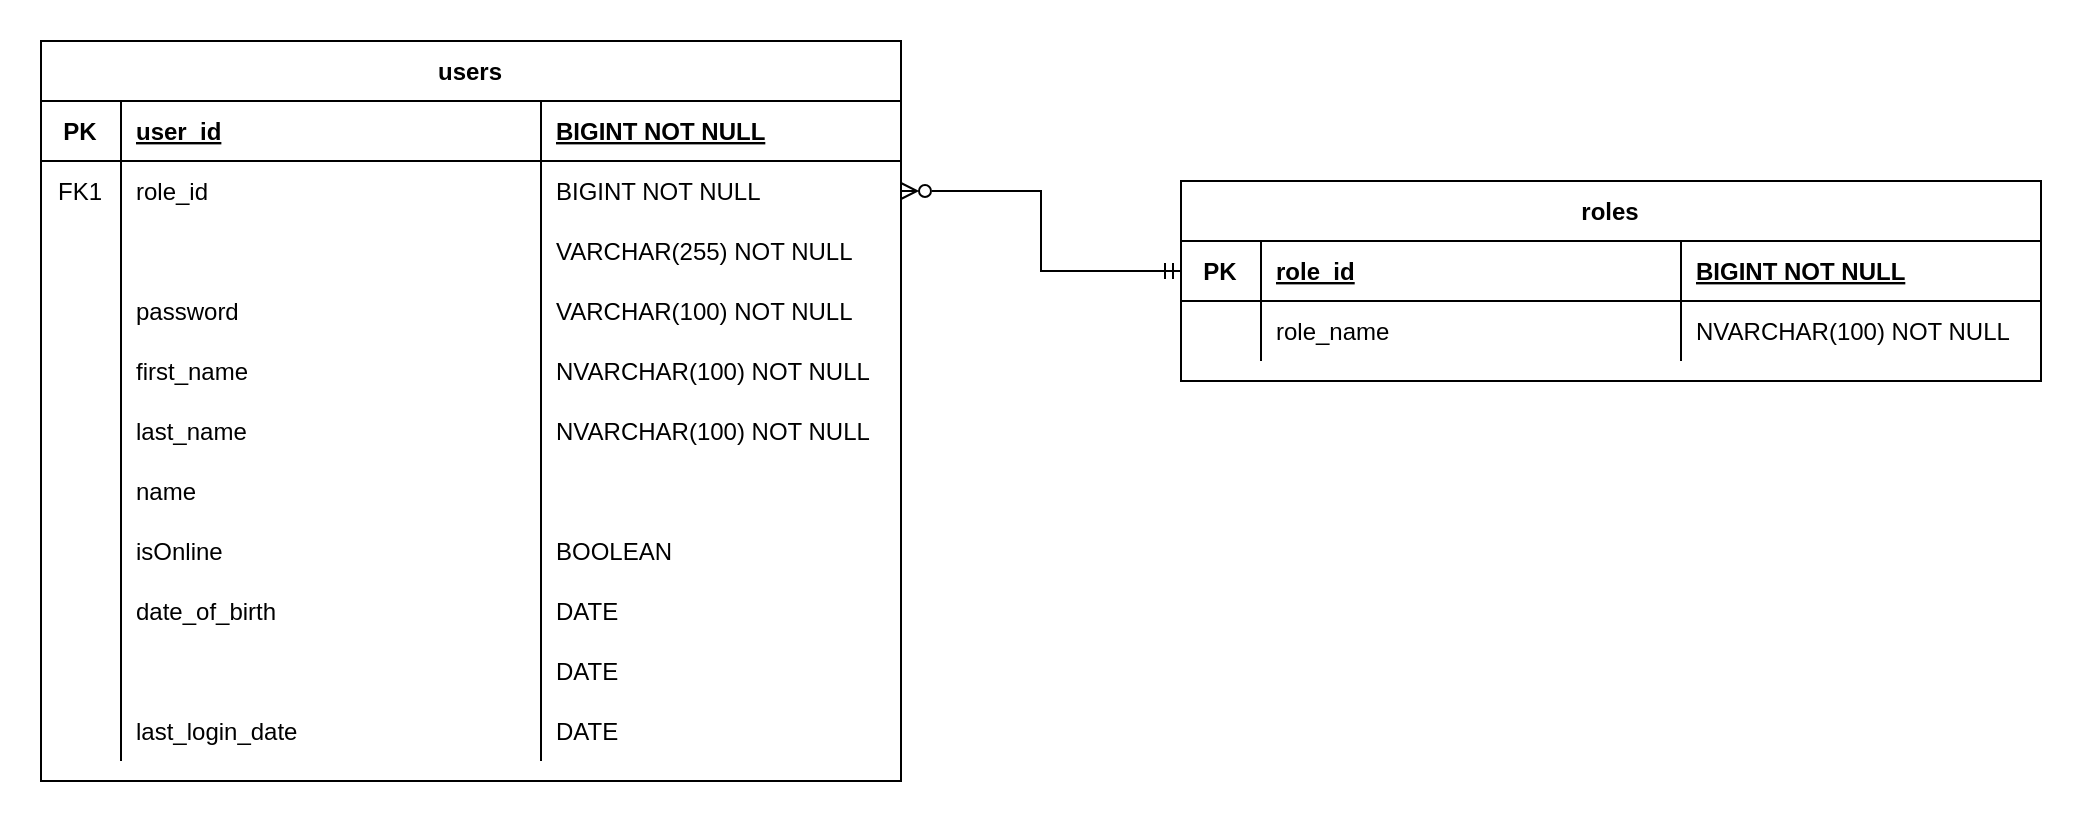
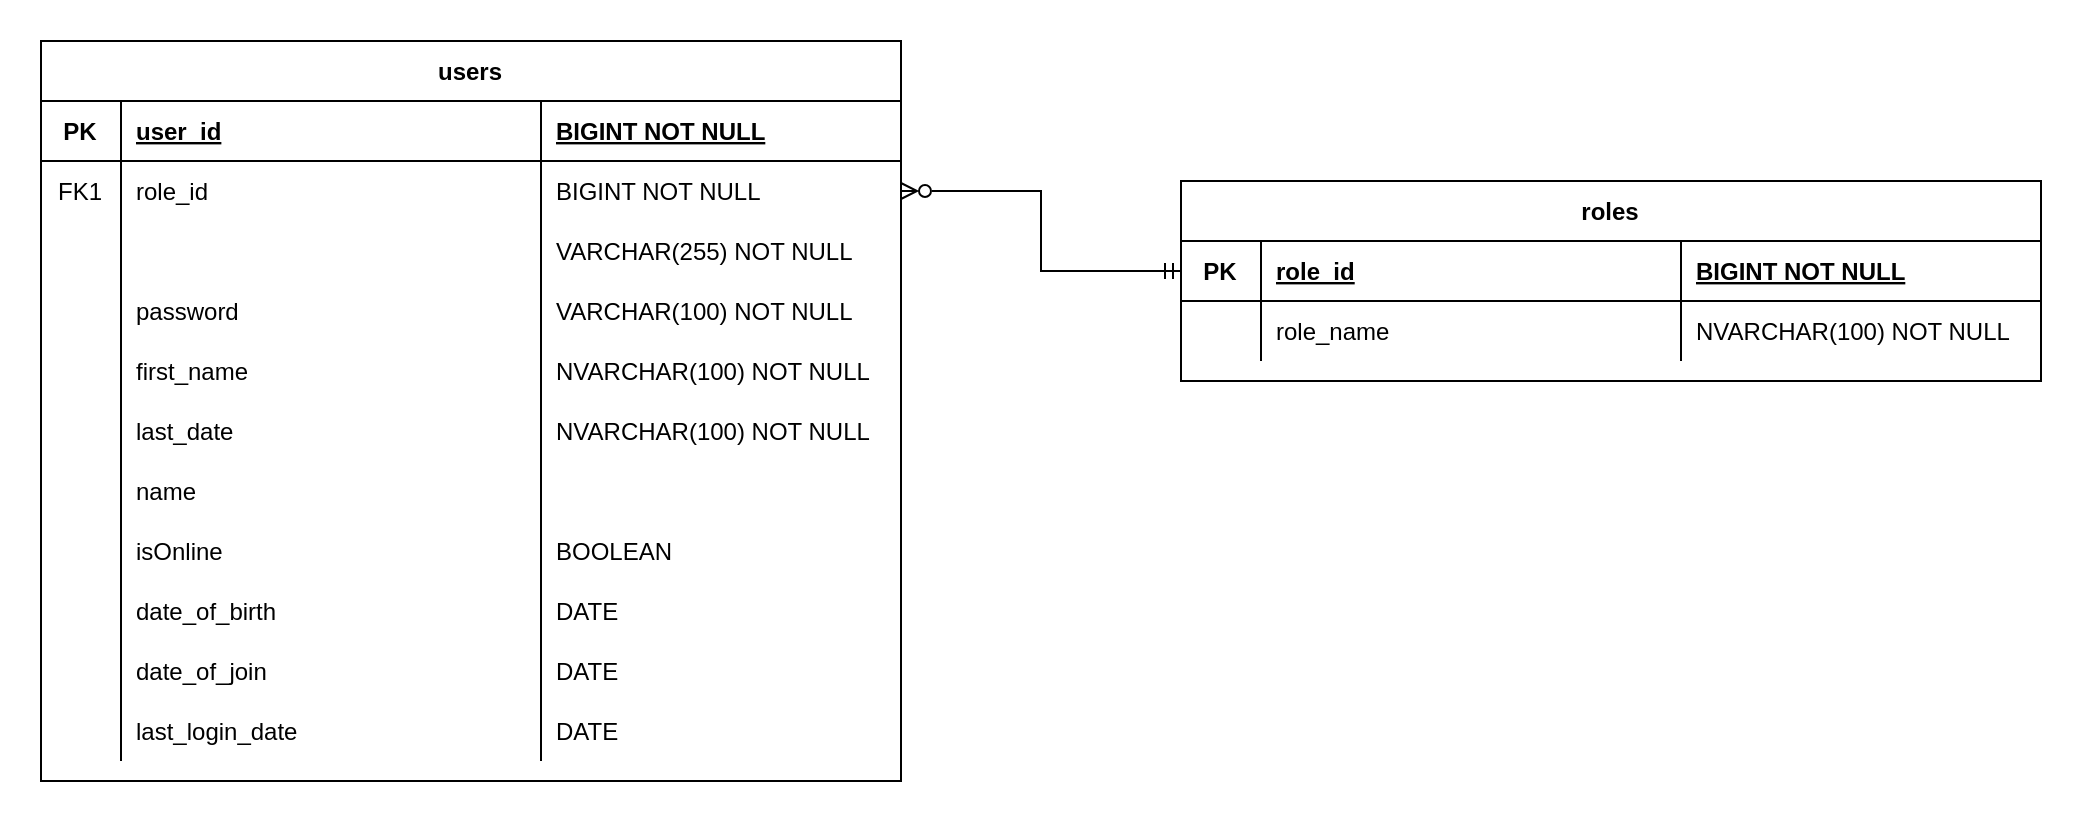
  <mxCell id="0" />
  <mxCell id="1" parent="0" />
  <mxCell id="2" value="users" style="shape=table;startSize=30;container=1;collapsible=1;childLayout=tableLayout;fixedRows=1;rowLines=0;fontStyle=1;align=center;resizeLast=1;" parent="1" vertex="1"><mxGeometry x="20" y="20" width="430" height="370" as="geometry" /></mxCell>
  <mxCell id="3" value="" style="shape=partialRectangle;collapsible=0;dropTarget=0;pointerEvents=0;fillColor=none;points=[[0,0.5],[1,0.5]];portConstraint=eastwest;top=0;left=0;right=0;bottom=1;" parent="2" vertex="1"><mxGeometry y="30" width="430" height="30" as="geometry" /></mxCell>
  <mxCell id="4" value="PK" style="shape=partialRectangle;overflow=hidden;connectable=0;fillColor=none;top=0;left=0;bottom=0;right=0;fontStyle=1;" parent="3" vertex="1"><mxGeometry width="40" height="30" as="geometry"><mxRectangle width="40" height="30" as="alternateBounds" /></mxGeometry></mxCell>
  <mxCell id="5" value="user_id" style="shape=partialRectangle;overflow=hidden;connectable=0;fillColor=none;top=0;left=0;bottom=0;right=0;align=left;spacingLeft=6;fontStyle=5;" parent="3" vertex="1"><mxGeometry x="40" width="210" height="30" as="geometry"><mxRectangle width="210" height="30" as="alternateBounds" /></mxGeometry></mxCell>
  <mxCell id="6" value="BIGINT NOT NULL" style="shape=partialRectangle;overflow=hidden;connectable=0;fillColor=none;top=0;left=0;bottom=0;right=0;align=left;spacingLeft=6;fontStyle=5;" vertex="1" parent="3"><mxGeometry x="250" width="180" height="30" as="geometry"><mxRectangle width="180" height="30" as="alternateBounds" /></mxGeometry></mxCell>
  <mxCell id="7" style="shape=partialRectangle;collapsible=0;dropTarget=0;pointerEvents=0;fillColor=none;points=[[0,0.5],[1,0.5]];portConstraint=eastwest;top=0;left=0;right=0;bottom=0;" vertex="1" parent="2"><mxGeometry y="60" width="430" height="30" as="geometry" /></mxCell>
  <mxCell id="8" value="FK1" style="shape=partialRectangle;overflow=hidden;connectable=0;fillColor=none;top=0;left=0;bottom=0;right=0;" vertex="1" parent="7"><mxGeometry width="40" height="30" as="geometry"><mxRectangle width="40" height="30" as="alternateBounds" /></mxGeometry></mxCell>
  <mxCell id="9" value="role_id" style="shape=partialRectangle;overflow=hidden;connectable=0;fillColor=none;top=0;left=0;bottom=0;right=0;align=left;spacingLeft=6;" vertex="1" parent="7"><mxGeometry x="40" width="210" height="30" as="geometry"><mxRectangle width="210" height="30" as="alternateBounds" /></mxGeometry></mxCell>
  <mxCell id="10" value="BIGINT NOT NULL" style="shape=partialRectangle;overflow=hidden;connectable=0;fillColor=none;top=0;left=0;bottom=0;right=0;align=left;spacingLeft=6;" vertex="1" parent="7"><mxGeometry x="250" width="180" height="30" as="geometry"><mxRectangle width="180" height="30" as="alternateBounds" /></mxGeometry></mxCell>
  <mxCell id="11" style="shape=partialRectangle;collapsible=0;dropTarget=0;pointerEvents=0;fillColor=none;points=[[0,0.5],[1,0.5]];portConstraint=eastwest;top=0;left=0;right=0;bottom=0;" vertex="1" parent="2"><mxGeometry y="90" width="430" height="30" as="geometry" /></mxCell>
  <mxCell id="12" style="shape=partialRectangle;overflow=hidden;connectable=0;fillColor=none;top=0;left=0;bottom=0;right=0;" vertex="1" parent="11"><mxGeometry width="40" height="30" as="geometry"><mxRectangle width="40" height="30" as="alternateBounds" /></mxGeometry></mxCell>
  <mxCell id="13" value="VARCHAR(255) NOT NULL" style="shape=partialRectangle;overflow=hidden;connectable=0;fillColor=none;top=0;left=0;bottom=0;right=0;align=left;spacingLeft=6;" vertex="1" parent="11"><mxGeometry x="250" width="180" height="30" as="geometry"><mxRectangle width="180" height="30" as="alternateBounds" /></mxGeometry></mxCell>
  <mxCell id="14" style="shape=partialRectangle;collapsible=0;dropTarget=0;pointerEvents=0;fillColor=none;points=[[0,0.5],[1,0.5]];portConstraint=eastwest;top=0;left=0;right=0;bottom=0;" vertex="1" parent="2"><mxGeometry y="120" width="430" height="30" as="geometry" /></mxCell>
  <mxCell id="15" style="shape=partialRectangle;overflow=hidden;connectable=0;fillColor=none;top=0;left=0;bottom=0;right=0;" vertex="1" parent="14"><mxGeometry width="40" height="30" as="geometry"><mxRectangle width="40" height="30" as="alternateBounds" /></mxGeometry></mxCell>
  <mxCell id="16" value="password" style="shape=partialRectangle;overflow=hidden;connectable=0;fillColor=none;top=0;left=0;bottom=0;right=0;align=left;spacingLeft=6;" vertex="1" parent="14"><mxGeometry x="40" width="210" height="30" as="geometry"><mxRectangle width="210" height="30" as="alternateBounds" /></mxGeometry></mxCell>
  <mxCell id="17" value="VARCHAR(100) NOT NULL" style="shape=partialRectangle;overflow=hidden;connectable=0;fillColor=none;top=0;left=0;bottom=0;right=0;align=left;spacingLeft=6;" vertex="1" parent="14"><mxGeometry x="250" width="180" height="30" as="geometry"><mxRectangle width="180" height="30" as="alternateBounds" /></mxGeometry></mxCell>
  <mxCell id="18" value="" style="shape=partialRectangle;collapsible=0;dropTarget=0;pointerEvents=0;fillColor=none;points=[[0,0.5],[1,0.5]];portConstraint=eastwest;top=0;left=0;right=0;bottom=0;" parent="2" vertex="1"><mxGeometry y="150" width="430" height="30" as="geometry" /></mxCell>
  <mxCell id="19" value="" style="shape=partialRectangle;overflow=hidden;connectable=0;fillColor=none;top=0;left=0;bottom=0;right=0;" parent="18" vertex="1"><mxGeometry width="40" height="30" as="geometry"><mxRectangle width="40" height="30" as="alternateBounds" /></mxGeometry></mxCell>
  <mxCell id="20" value="first_name" style="shape=partialRectangle;overflow=hidden;connectable=0;fillColor=none;top=0;left=0;bottom=0;right=0;align=left;spacingLeft=6;" parent="18" vertex="1"><mxGeometry x="40" width="210" height="30" as="geometry"><mxRectangle width="210" height="30" as="alternateBounds" /></mxGeometry></mxCell>
  <mxCell id="21" value="NVARCHAR(100) NOT NULL" style="shape=partialRectangle;overflow=hidden;connectable=0;fillColor=none;top=0;left=0;bottom=0;right=0;align=left;spacingLeft=6;" vertex="1" parent="18"><mxGeometry x="250" width="180" height="30" as="geometry"><mxRectangle width="180" height="30" as="alternateBounds" /></mxGeometry></mxCell>
  <mxCell id="22" style="shape=partialRectangle;collapsible=0;dropTarget=0;pointerEvents=0;fillColor=none;points=[[0,0.5],[1,0.5]];portConstraint=eastwest;top=0;left=0;right=0;bottom=0;" vertex="1" parent="2"><mxGeometry y="180" width="430" height="30" as="geometry" /></mxCell>
  <mxCell id="23" style="shape=partialRectangle;overflow=hidden;connectable=0;fillColor=none;top=0;left=0;bottom=0;right=0;" vertex="1" parent="22"><mxGeometry width="40" height="30" as="geometry"><mxRectangle width="40" height="30" as="alternateBounds" /></mxGeometry></mxCell>
- <mxCell id="24" value="last_name" style="shape=partialRectangle;overflow=hidden;connectable=0;fillColor=none;top=0;left=0;bottom=0;right=0;align=left;spacingLeft=6;" vertex="1" parent="22"><mxGeometry x="40" width="210" height="30" as="geometry"><mxRectangle width="210" height="30" as="alternateBounds" /></mxGeometry></mxCell>
+ <mxCell id="24" value="last_date" style="shape=partialRectangle;overflow=hidden;connectable=0;fillColor=none;top=0;left=0;bottom=0;right=0;align=left;spacingLeft=6;" vertex="1" parent="22"><mxGeometry x="40" width="210" height="30" as="geometry"><mxRectangle width="210" height="30" as="alternateBounds" /></mxGeometry></mxCell>
  <mxCell id="25" value="NVARCHAR(100) NOT NULL" style="shape=partialRectangle;overflow=hidden;connectable=0;fillColor=none;top=0;left=0;bottom=0;right=0;align=left;spacingLeft=6;" vertex="1" parent="22"><mxGeometry x="250" width="180" height="30" as="geometry"><mxRectangle width="180" height="30" as="alternateBounds" /></mxGeometry></mxCell>
  <mxCell id="26" style="shape=partialRectangle;collapsible=0;dropTarget=0;pointerEvents=0;fillColor=none;points=[[0,0.5],[1,0.5]];portConstraint=eastwest;top=0;left=0;right=0;bottom=0;" vertex="1" parent="2"><mxGeometry y="210" width="430" height="30" as="geometry" /></mxCell>
  <mxCell id="27" style="shape=partialRectangle;overflow=hidden;connectable=0;fillColor=none;top=0;left=0;bottom=0;right=0;" vertex="1" parent="26"><mxGeometry width="40" height="30" as="geometry"><mxRectangle width="40" height="30" as="alternateBounds" /></mxGeometry></mxCell>
  <mxCell id="28" value="name" style="shape=partialRectangle;overflow=hidden;connectable=0;fillColor=none;top=0;left=0;bottom=0;right=0;align=left;spacingLeft=6;" vertex="1" parent="26"><mxGeometry x="40" width="210" height="30" as="geometry"><mxRectangle width="210" height="30" as="alternateBounds" /></mxGeometry></mxCell>
  <mxCell id="29" style="shape=partialRectangle;collapsible=0;dropTarget=0;pointerEvents=0;fillColor=none;points=[[0,0.5],[1,0.5]];portConstraint=eastwest;top=0;left=0;right=0;bottom=0;" vertex="1" parent="2"><mxGeometry y="240" width="430" height="30" as="geometry" /></mxCell>
  <mxCell id="30" style="shape=partialRectangle;overflow=hidden;connectable=0;fillColor=none;top=0;left=0;bottom=0;right=0;" vertex="1" parent="29"><mxGeometry width="40" height="30" as="geometry"><mxRectangle width="40" height="30" as="alternateBounds" /></mxGeometry></mxCell>
  <mxCell id="31" value="isOnline" style="shape=partialRectangle;overflow=hidden;connectable=0;fillColor=none;top=0;left=0;bottom=0;right=0;align=left;spacingLeft=6;" vertex="1" parent="29"><mxGeometry x="40" width="210" height="30" as="geometry"><mxRectangle width="210" height="30" as="alternateBounds" /></mxGeometry></mxCell>
  <mxCell id="32" value="BOOLEAN" style="shape=partialRectangle;overflow=hidden;connectable=0;fillColor=none;top=0;left=0;bottom=0;right=0;align=left;spacingLeft=6;" vertex="1" parent="29"><mxGeometry x="250" width="180" height="30" as="geometry"><mxRectangle width="180" height="30" as="alternateBounds" /></mxGeometry></mxCell>
  <mxCell id="33" style="shape=partialRectangle;collapsible=0;dropTarget=0;pointerEvents=0;fillColor=none;points=[[0,0.5],[1,0.5]];portConstraint=eastwest;top=0;left=0;right=0;bottom=0;" vertex="1" parent="2"><mxGeometry y="270" width="430" height="30" as="geometry" /></mxCell>
  <mxCell id="34" style="shape=partialRectangle;overflow=hidden;connectable=0;fillColor=none;top=0;left=0;bottom=0;right=0;" vertex="1" parent="33"><mxGeometry width="40" height="30" as="geometry"><mxRectangle width="40" height="30" as="alternateBounds" /></mxGeometry></mxCell>
  <mxCell id="35" value="date_of_birth" style="shape=partialRectangle;overflow=hidden;connectable=0;fillColor=none;top=0;left=0;bottom=0;right=0;align=left;spacingLeft=6;" vertex="1" parent="33"><mxGeometry x="40" width="210" height="30" as="geometry"><mxRectangle width="210" height="30" as="alternateBounds" /></mxGeometry></mxCell>
  <mxCell id="36" value="DATE" style="shape=partialRectangle;overflow=hidden;connectable=0;fillColor=none;top=0;left=0;bottom=0;right=0;align=left;spacingLeft=6;" vertex="1" parent="33"><mxGeometry x="250" width="180" height="30" as="geometry"><mxRectangle width="180" height="30" as="alternateBounds" /></mxGeometry></mxCell>
  <mxCell id="37" style="shape=partialRectangle;collapsible=0;dropTarget=0;pointerEvents=0;fillColor=none;points=[[0,0.5],[1,0.5]];portConstraint=eastwest;top=0;left=0;right=0;bottom=0;" vertex="1" parent="2"><mxGeometry y="300" width="430" height="30" as="geometry" /></mxCell>
  <mxCell id="38" style="shape=partialRectangle;overflow=hidden;connectable=0;fillColor=none;top=0;left=0;bottom=0;right=0;" vertex="1" parent="37"><mxGeometry width="40" height="30" as="geometry"><mxRectangle width="40" height="30" as="alternateBounds" /></mxGeometry></mxCell>
+ <mxCell id="39" value="date_of_join" style="shape=partialRectangle;overflow=hidden;connectable=0;fillColor=none;top=0;left=0;bottom=0;right=0;align=left;spacingLeft=6;" vertex="1" parent="37"><mxGeometry x="40" width="210" height="30" as="geometry"><mxRectangle width="210" height="30" as="alternateBounds" /></mxGeometry></mxCell>
  <mxCell id="40" value="DATE" style="shape=partialRectangle;overflow=hidden;connectable=0;fillColor=none;top=0;left=0;bottom=0;right=0;align=left;spacingLeft=6;" vertex="1" parent="37"><mxGeometry x="250" width="180" height="30" as="geometry"><mxRectangle width="180" height="30" as="alternateBounds" /></mxGeometry></mxCell>
  <mxCell id="41" style="shape=partialRectangle;collapsible=0;dropTarget=0;pointerEvents=0;fillColor=none;points=[[0,0.5],[1,0.5]];portConstraint=eastwest;top=0;left=0;right=0;bottom=0;" vertex="1" parent="2"><mxGeometry y="330" width="430" height="30" as="geometry" /></mxCell>
  <mxCell id="42" style="shape=partialRectangle;overflow=hidden;connectable=0;fillColor=none;top=0;left=0;bottom=0;right=0;" vertex="1" parent="41"><mxGeometry width="40" height="30" as="geometry"><mxRectangle width="40" height="30" as="alternateBounds" /></mxGeometry></mxCell>
  <mxCell id="43" value="last_login_date" style="shape=partialRectangle;overflow=hidden;connectable=0;fillColor=none;top=0;left=0;bottom=0;right=0;align=left;spacingLeft=6;" vertex="1" parent="41"><mxGeometry x="40" width="210" height="30" as="geometry"><mxRectangle width="210" height="30" as="alternateBounds" /></mxGeometry></mxCell>
  <mxCell id="44" value="DATE" style="shape=partialRectangle;overflow=hidden;connectable=0;fillColor=none;top=0;left=0;bottom=0;right=0;align=left;spacingLeft=6;" vertex="1" parent="41"><mxGeometry x="250" width="180" height="30" as="geometry"><mxRectangle width="180" height="30" as="alternateBounds" /></mxGeometry></mxCell>
  <mxCell id="45" value="roles" style="shape=table;startSize=30;container=1;collapsible=1;childLayout=tableLayout;fixedRows=1;rowLines=0;fontStyle=1;align=center;resizeLast=1;" vertex="1" parent="1"><mxGeometry x="590" y="90" width="430" height="100" as="geometry" /></mxCell>
  <mxCell id="46" value="" style="shape=partialRectangle;collapsible=0;dropTarget=0;pointerEvents=0;fillColor=none;points=[[0,0.5],[1,0.5]];portConstraint=eastwest;top=0;left=0;right=0;bottom=1;" vertex="1" parent="45"><mxGeometry y="30" width="430" height="30" as="geometry" /></mxCell>
  <mxCell id="47" value="PK" style="shape=partialRectangle;overflow=hidden;connectable=0;fillColor=none;top=0;left=0;bottom=0;right=0;fontStyle=1;" vertex="1" parent="46"><mxGeometry width="40" height="30" as="geometry"><mxRectangle width="40" height="30" as="alternateBounds" /></mxGeometry></mxCell>
  <mxCell id="48" value="role_id" style="shape=partialRectangle;overflow=hidden;connectable=0;fillColor=none;top=0;left=0;bottom=0;right=0;align=left;spacingLeft=6;fontStyle=5;" vertex="1" parent="46"><mxGeometry x="40" width="210" height="30" as="geometry"><mxRectangle width="210" height="30" as="alternateBounds" /></mxGeometry></mxCell>
  <mxCell id="49" value="BIGINT NOT NULL" style="shape=partialRectangle;overflow=hidden;connectable=0;fillColor=none;top=0;left=0;bottom=0;right=0;align=left;spacingLeft=6;fontStyle=5;" vertex="1" parent="46"><mxGeometry x="250" width="180" height="30" as="geometry"><mxRectangle width="180" height="30" as="alternateBounds" /></mxGeometry></mxCell>
  <mxCell id="50" style="shape=partialRectangle;collapsible=0;dropTarget=0;pointerEvents=0;fillColor=none;points=[[0,0.5],[1,0.5]];portConstraint=eastwest;top=0;left=0;right=0;bottom=0;" vertex="1" parent="45"><mxGeometry y="60" width="430" height="30" as="geometry" /></mxCell>
  <mxCell id="51" value="" style="shape=partialRectangle;overflow=hidden;connectable=0;fillColor=none;top=0;left=0;bottom=0;right=0;" vertex="1" parent="50"><mxGeometry width="40" height="30" as="geometry"><mxRectangle width="40" height="30" as="alternateBounds" /></mxGeometry></mxCell>
  <mxCell id="52" value="role_name" style="shape=partialRectangle;overflow=hidden;connectable=0;fillColor=none;top=0;left=0;bottom=0;right=0;align=left;spacingLeft=6;" vertex="1" parent="50"><mxGeometry x="40" width="210" height="30" as="geometry"><mxRectangle width="210" height="30" as="alternateBounds" /></mxGeometry></mxCell>
  <mxCell id="53" value="NVARCHAR(100) NOT NULL" style="shape=partialRectangle;overflow=hidden;connectable=0;fillColor=none;top=0;left=0;bottom=0;right=0;align=left;spacingLeft=6;" vertex="1" parent="50"><mxGeometry x="250" width="180" height="30" as="geometry"><mxRectangle width="180" height="30" as="alternateBounds" /></mxGeometry></mxCell>
  <mxCell id="54" style="edgeStyle=orthogonalEdgeStyle;rounded=0;orthogonalLoop=1;jettySize=auto;html=1;exitX=1;exitY=0.5;exitDx=0;exitDy=0;entryX=0;entryY=0.5;entryDx=0;entryDy=0;endArrow=ERmandOne;endFill=0;startArrow=ERzeroToMany;startFill=0;" edge="1" parent="1" source="7" target="46"><mxGeometry relative="1" as="geometry" /></mxCell>
